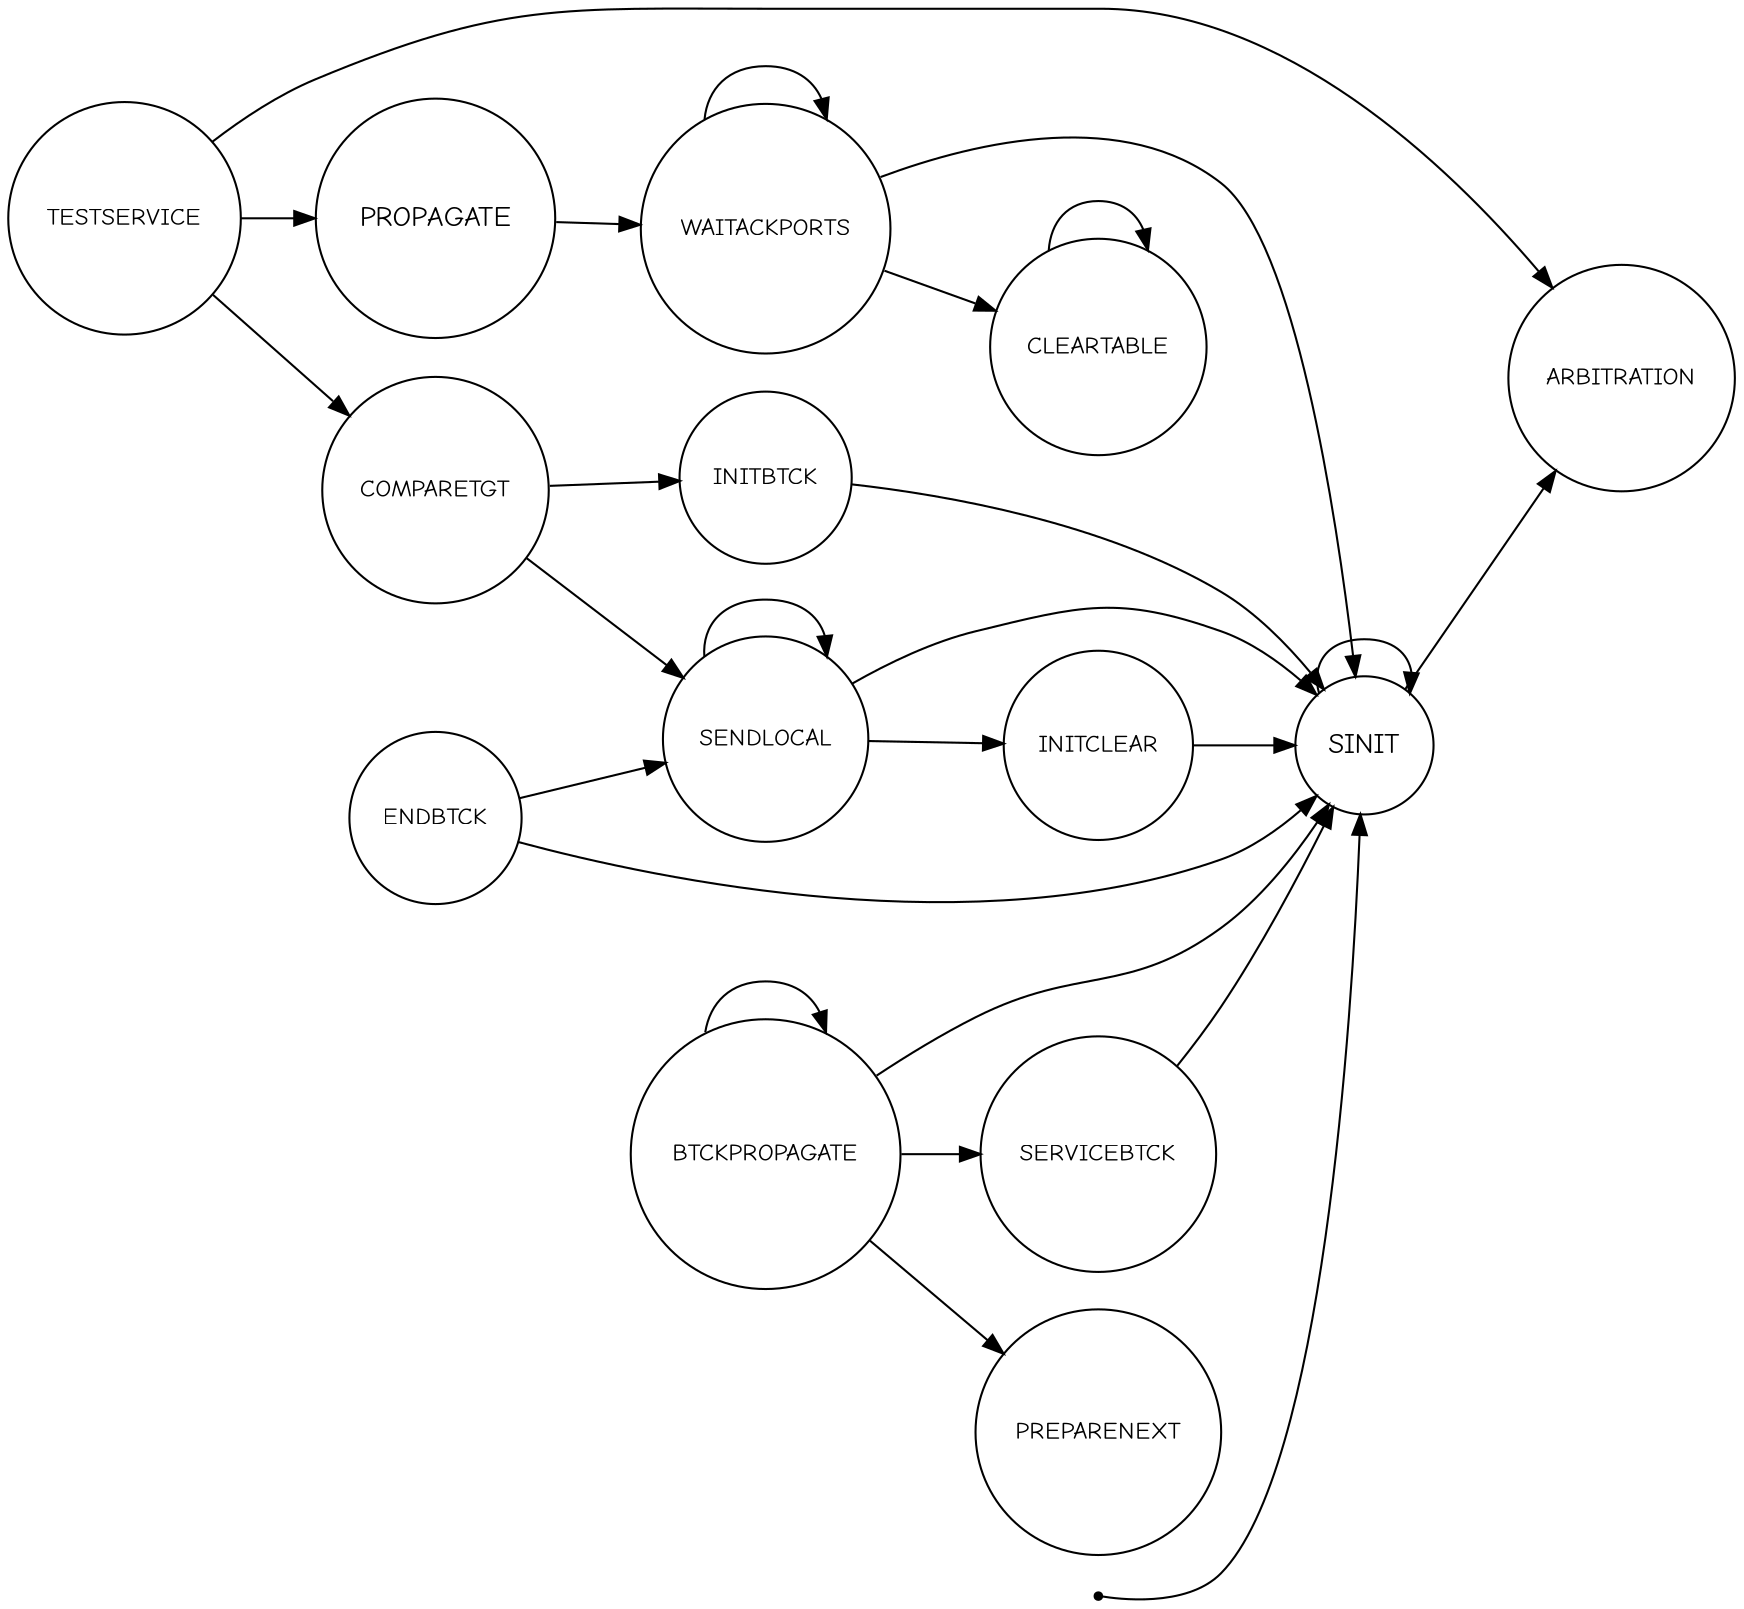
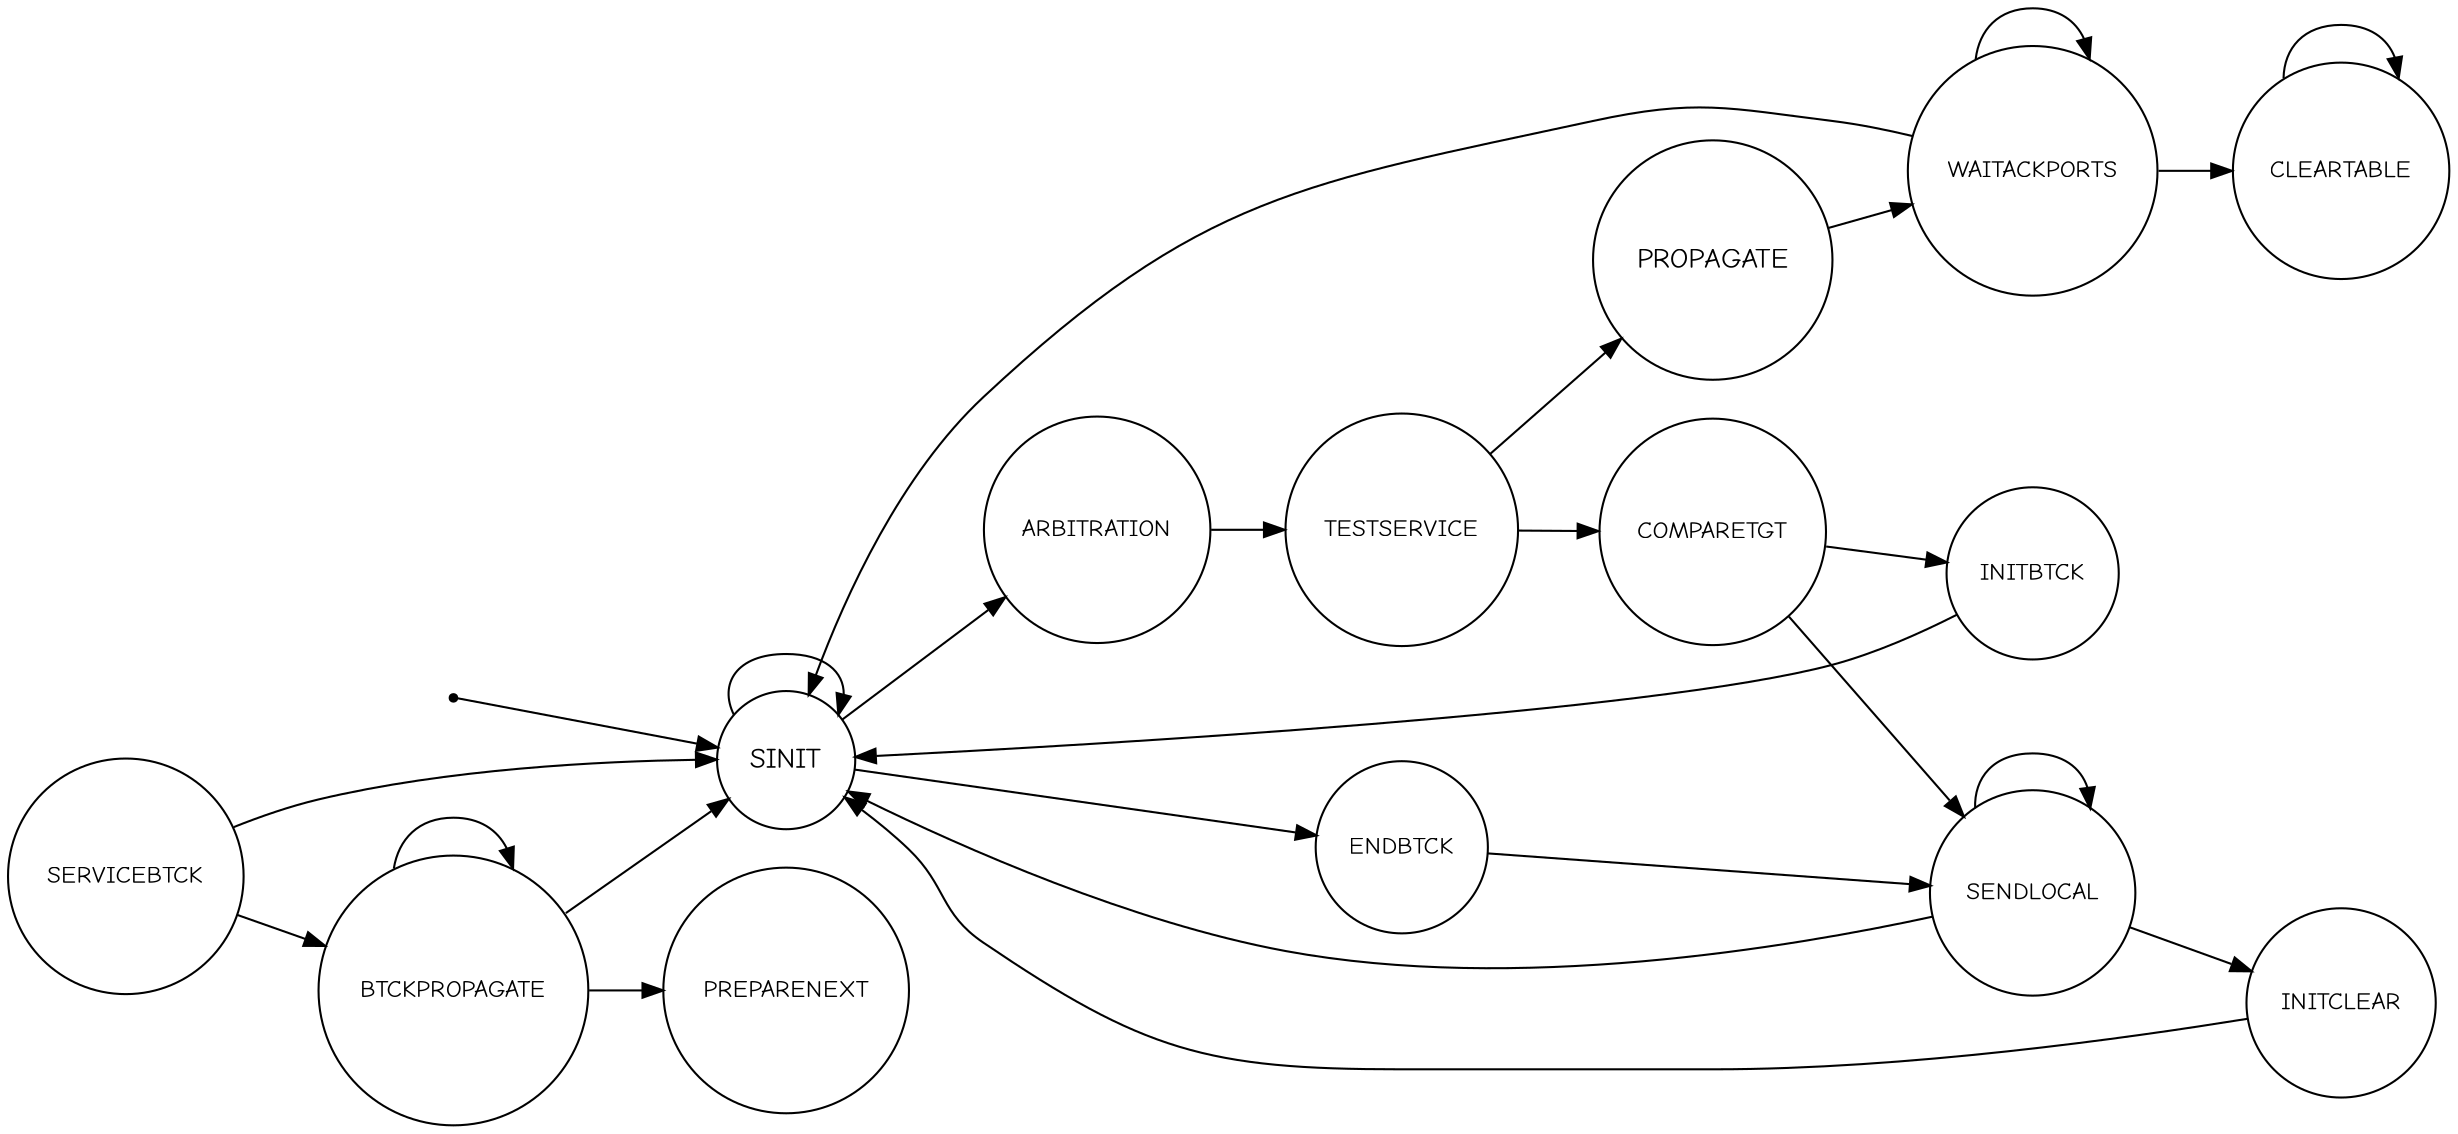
  digraph {
    fontname="Comic Neue"
    rankdir=LR
    node [fontname="Comic Neue" fontsize=12 shape=circle]
    edge [fontname="Comic Neue"]
    n1 [fontsize=14 label=SINIT]
    n2 [label=ARBITRATION]
    n3 [label=TESTSERVICE]
    n4 [fontsize=14 label=PROPAGATE]
    n5 [label=COMPARETGT]
    n6 [label=WAITACKPORTS]
    n7 [label=INITBTCK]
    n8 [label=SENDLOCAL]
    n9 [label=SERVICEBTCK]
    n10 [label=BTCKPROPAGATE]
    n11 [label=CLEARTABLE]
    n12 [label=INITCLEAR]
    n13 [label=PREPARENEXT]
    n14 [label=ENDBTCK]
    n15 [label=PREPARENEXT shape=point]
    n1 -> n1
    n1 -> n2
-   n3 -> n2
+   n2 -> n3
    n3 -> n4
    n3 -> n5
    n4 -> n6
    n5 -> n7
    n5 -> n8
    n6 -> n1
    n6 -> n6
    n6 -> n11
    n7 -> n1
    n8 -> n1
    n8 -> n8
    n8 -> n12
    n9 -> n1
-   n10 -> n9
+   n9 -> n10
    n10 -> n1
    n10 -> n10
    n10 -> n13
    n11 -> n11
    n12 -> n1
-   n14 -> n1
+   n1 -> n14
    n14 -> n8
    n15 -> n1
  }
